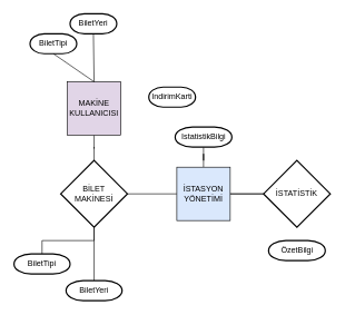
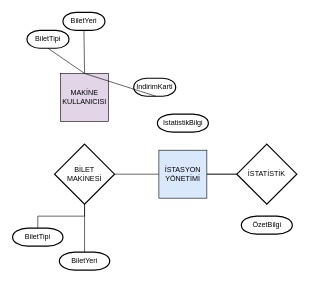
  <mxCell id="0" />
  <mxCell id="1" parent="0" />
- <mxCell id="2" style="edgeStyle=orthogonalEdgeStyle;rounded=0;orthogonalLoop=1;jettySize=auto;html=1;entryX=0.5;entryY=0;entryDx=0;entryDy=0;entryPerimeter=0;fontFamily=Helvetica;fontSize=12;fontColor=default;endArrow=none;endFill=0;" edge="1" parent="1" source="3" target="12"><mxGeometry relative="1" as="geometry" /></mxCell>
  <mxCell id="3" value="MAKİNE KULLANICISI" style="whiteSpace=wrap;html=1;aspect=fixed;fillColor=#e1d5e7;" vertex="1" parent="1"><mxGeometry x="100" y="122" width="80" height="80" as="geometry" /></mxCell>
  <mxCell id="4" value="BiletTipi" style="strokeWidth=2;html=1;shape=mxgraph.flowchart.terminator;whiteSpace=wrap;rounded=1;shadow=0;glass=0;comic=0;sketch=0;fontFamily=Helvetica;fontSize=12;fontColor=default;fillColor=default;" vertex="1" parent="1"><mxGeometry x="44" y="50" width="70" height="30" as="geometry" /></mxCell>
  <mxCell id="5" value="BiletYeri" style="strokeWidth=2;html=1;shape=mxgraph.flowchart.terminator;whiteSpace=wrap;rounded=1;shadow=0;glass=0;comic=0;sketch=0;fontFamily=Helvetica;fontSize=12;fontColor=default;fillColor=default;" vertex="1" parent="1"><mxGeometry x="104" y="20" width="70" height="30" as="geometry" /></mxCell>
  <mxCell id="6" value="IndirimKarti" style="strokeWidth=2;html=1;shape=mxgraph.flowchart.terminator;whiteSpace=wrap;rounded=1;shadow=0;glass=0;comic=0;sketch=0;fontFamily=Helvetica;fontSize=12;fontColor=default;fillColor=default;" vertex="1" parent="1"><mxGeometry x="222" y="130" width="70" height="30" as="geometry" /></mxCell>
+ <mxCell id="7" value="" style="endArrow=none;html=1;rounded=0;fontFamily=Helvetica;fontSize=12;fontColor=default;entryX=0.529;entryY=1;entryDx=0;entryDy=0;entryPerimeter=0;exitX=0.5;exitY=0;exitDx=0;exitDy=0;" edge="1" parent="1" source="3" target="6"><mxGeometry width="50" height="50" relative="1" as="geometry"><mxPoint x="143" y="120" as="sourcePoint" /><mxPoint x="193" y="70" as="targetPoint" /></mxGeometry></mxCell>
  <mxCell id="8" value="" style="endArrow=none;html=1;rounded=0;fontFamily=Helvetica;fontSize=12;fontColor=default;entryX=0.5;entryY=1;entryDx=0;entryDy=0;entryPerimeter=0;exitX=0.5;exitY=0;exitDx=0;exitDy=0;" edge="1" parent="1" source="3" target="5"><mxGeometry width="50" height="50" relative="1" as="geometry"><mxPoint x="108.48" y="110" as="sourcePoint" /><mxPoint x="169.51" y="70" as="targetPoint" /></mxGeometry></mxCell>
  <mxCell id="9" value="" style="endArrow=none;html=1;rounded=0;fontFamily=Helvetica;fontSize=12;fontColor=default;entryX=0.5;entryY=0;entryDx=0;entryDy=0;exitX=0.5;exitY=1;exitDx=0;exitDy=0;exitPerimeter=0;" edge="1" parent="1" source="4" target="3"><mxGeometry width="50" height="50" relative="1" as="geometry"><mxPoint x="64" y="120" as="sourcePoint" /><mxPoint x="125.03" y="80" as="targetPoint" /></mxGeometry></mxCell>
  <mxCell id="10" style="edgeStyle=orthogonalEdgeStyle;rounded=0;orthogonalLoop=1;jettySize=auto;html=1;entryX=0;entryY=0.5;entryDx=0;entryDy=0;fontFamily=Helvetica;fontSize=12;fontColor=default;endArrow=none;endFill=0;" edge="1" parent="1" source="12" target="15"><mxGeometry relative="1" as="geometry" /></mxCell>
  <mxCell id="11" style="edgeStyle=orthogonalEdgeStyle;rounded=0;orthogonalLoop=1;jettySize=auto;html=1;entryX=0.5;entryY=0;entryDx=0;entryDy=0;entryPerimeter=0;fontFamily=Helvetica;fontSize=12;fontColor=default;endArrow=none;endFill=0;" edge="1" parent="1" source="12" target="17"><mxGeometry relative="1" as="geometry" /></mxCell>
  <mxCell id="12" value="BİLET&lt;br&gt;MAKİNESİ" style="strokeWidth=2;html=1;shape=mxgraph.flowchart.decision;whiteSpace=wrap;rounded=1;shadow=0;glass=0;comic=0;sketch=0;fontFamily=Helvetica;fontSize=12;fontColor=default;fillColor=default;" vertex="1" parent="1"><mxGeometry x="90" y="240" width="100" height="100" as="geometry" /></mxCell>
- <mxCell id="13" value="" style="edgeStyle=orthogonalEdgeStyle;rounded=0;orthogonalLoop=1;jettySize=auto;html=1;fontFamily=Helvetica;fontSize=12;fontColor=default;endArrow=none;endFill=0;" edge="1" parent="1" source="15" target="16"><mxGeometry relative="1" as="geometry" /></mxCell>
  <mxCell id="14" value="" style="edgeStyle=orthogonalEdgeStyle;rounded=0;orthogonalLoop=1;jettySize=auto;html=1;fontFamily=Helvetica;fontSize=12;fontColor=default;endArrow=none;endFill=0;" edge="1" parent="1" source="15" target="21"><mxGeometry relative="1" as="geometry" /></mxCell>
  <mxCell id="15" value="İSTASYON&lt;br&gt;YÖNETİMİ" style="whiteSpace=wrap;html=1;aspect=fixed;fillColor=#dae8fc;" vertex="1" parent="1"><mxGeometry x="264" y="250" width="80" height="80" as="geometry" /></mxCell>
  <mxCell id="16" value="IstatistikBilgi" style="strokeWidth=2;html=1;shape=mxgraph.flowchart.terminator;whiteSpace=wrap;rounded=1;shadow=0;glass=0;comic=0;sketch=0;fontFamily=Helvetica;fontSize=12;fontColor=default;fillColor=default;" vertex="1" parent="1"><mxGeometry x="261.5" y="190" width="85" height="30" as="geometry" /></mxCell>
  <mxCell id="17" value="BiletTipi" style="strokeWidth=2;html=1;shape=mxgraph.flowchart.terminator;whiteSpace=wrap;rounded=1;shadow=0;glass=0;comic=0;sketch=0;fontFamily=Helvetica;fontSize=12;fontColor=default;fillColor=default;" vertex="1" parent="1"><mxGeometry x="20" y="380" width="84" height="30" as="geometry" /></mxCell>
  <mxCell id="18" value="" style="edgeStyle=orthogonalEdgeStyle;rounded=0;orthogonalLoop=1;jettySize=auto;html=1;fontFamily=Helvetica;fontSize=12;fontColor=default;endArrow=none;endFill=0;" edge="1" parent="1" source="19" target="12"><mxGeometry relative="1" as="geometry" /></mxCell>
  <mxCell id="19" value="BiletYeri" style="strokeWidth=2;html=1;shape=mxgraph.flowchart.terminator;whiteSpace=wrap;rounded=1;shadow=0;glass=0;comic=0;sketch=0;fontFamily=Helvetica;fontSize=12;fontColor=default;fillColor=default;" vertex="1" parent="1"><mxGeometry x="98" y="420" width="84" height="30" as="geometry" /></mxCell>
  <mxCell id="20" value="" style="edgeStyle=orthogonalEdgeStyle;rounded=0;orthogonalLoop=1;jettySize=auto;html=1;fontFamily=Helvetica;fontSize=12;fontColor=default;endArrow=none;endFill=0;" edge="1" parent="1" source="21" target="15"><mxGeometry relative="1" as="geometry" /></mxCell>
  <mxCell id="21" value="İSTATİSTİK" style="strokeWidth=2;html=1;shape=mxgraph.flowchart.decision;whiteSpace=wrap;rounded=1;shadow=0;glass=0;comic=0;sketch=0;fontFamily=Helvetica;fontSize=12;fontColor=default;fillColor=default;" vertex="1" parent="1"><mxGeometry x="394" y="240" width="100" height="100" as="geometry" /></mxCell>
  <mxCell id="22" value="ÖzetBilgi" style="strokeWidth=2;html=1;shape=mxgraph.flowchart.terminator;whiteSpace=wrap;rounded=1;shadow=0;glass=0;comic=0;sketch=0;fontFamily=Helvetica;fontSize=12;fontColor=default;fillColor=default;" vertex="1" parent="1"><mxGeometry x="401.5" y="360" width="85" height="30" as="geometry" /></mxCell>
